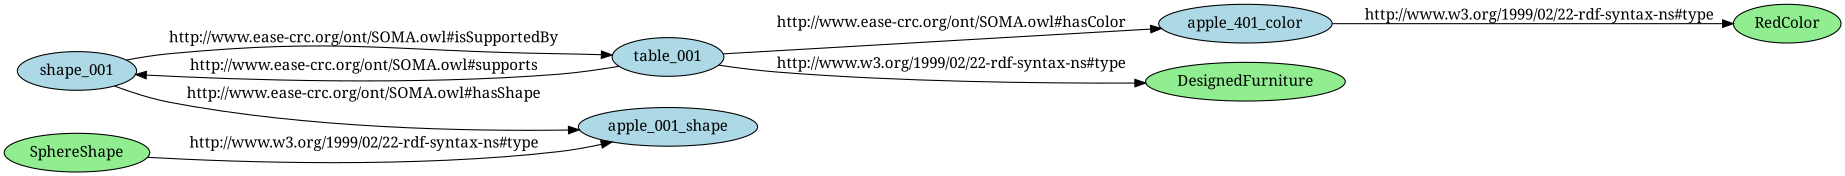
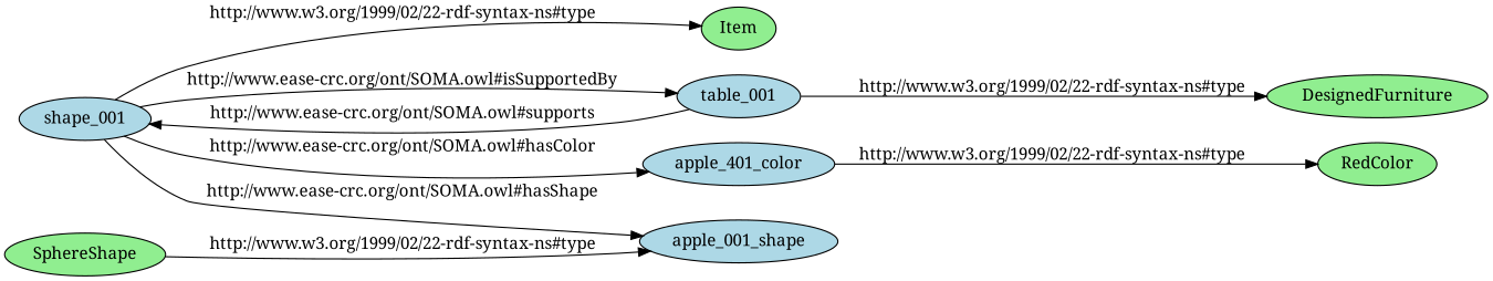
  digraph {
    fontname="Noto Serif"
    rankdir=LR
    node [fillcolor=lightblue fontname="Noto Serif" shape=ellipse style=filled]
    edge [fontname="Noto Serif"]
    n1 [label=shape_001]
+   n2 [fillcolor=lightgreen label=Item]
    n3 [label=table_001]
    n4 [label=apple_401_color]
    n5 [label=apple_001_shape]
    n6 [fillcolor=lightgreen label=DesignedFurniture]
    n7 [fillcolor=lightgreen label=RedColor]
    n8 [fillcolor=lightgreen label=SphereShape]
+   n1 -> n2 [label="http://www.w3.org/1999/02/22-rdf-syntax-ns#type"]
    n1 -> n3 [label="http://www.ease-crc.org/ont/SOMA.owl#isSupportedBy"]
-   n3 -> n4 [label="http://www.ease-crc.org/ont/SOMA.owl#hasColor"]
+   n1 -> n4 [label="http://www.ease-crc.org/ont/SOMA.owl#hasColor"]
    n1 -> n5 [label="http://www.ease-crc.org/ont/SOMA.owl#hasShape"]
    n3 -> n1 [label="http://www.ease-crc.org/ont/SOMA.owl#supports"]
    n3 -> n6 [label="http://www.w3.org/1999/02/22-rdf-syntax-ns#type"]
    n4 -> n7 [label="http://www.w3.org/1999/02/22-rdf-syntax-ns#type"]
    n8 -> n5 [label="http://www.w3.org/1999/02/22-rdf-syntax-ns#type"]
  }
